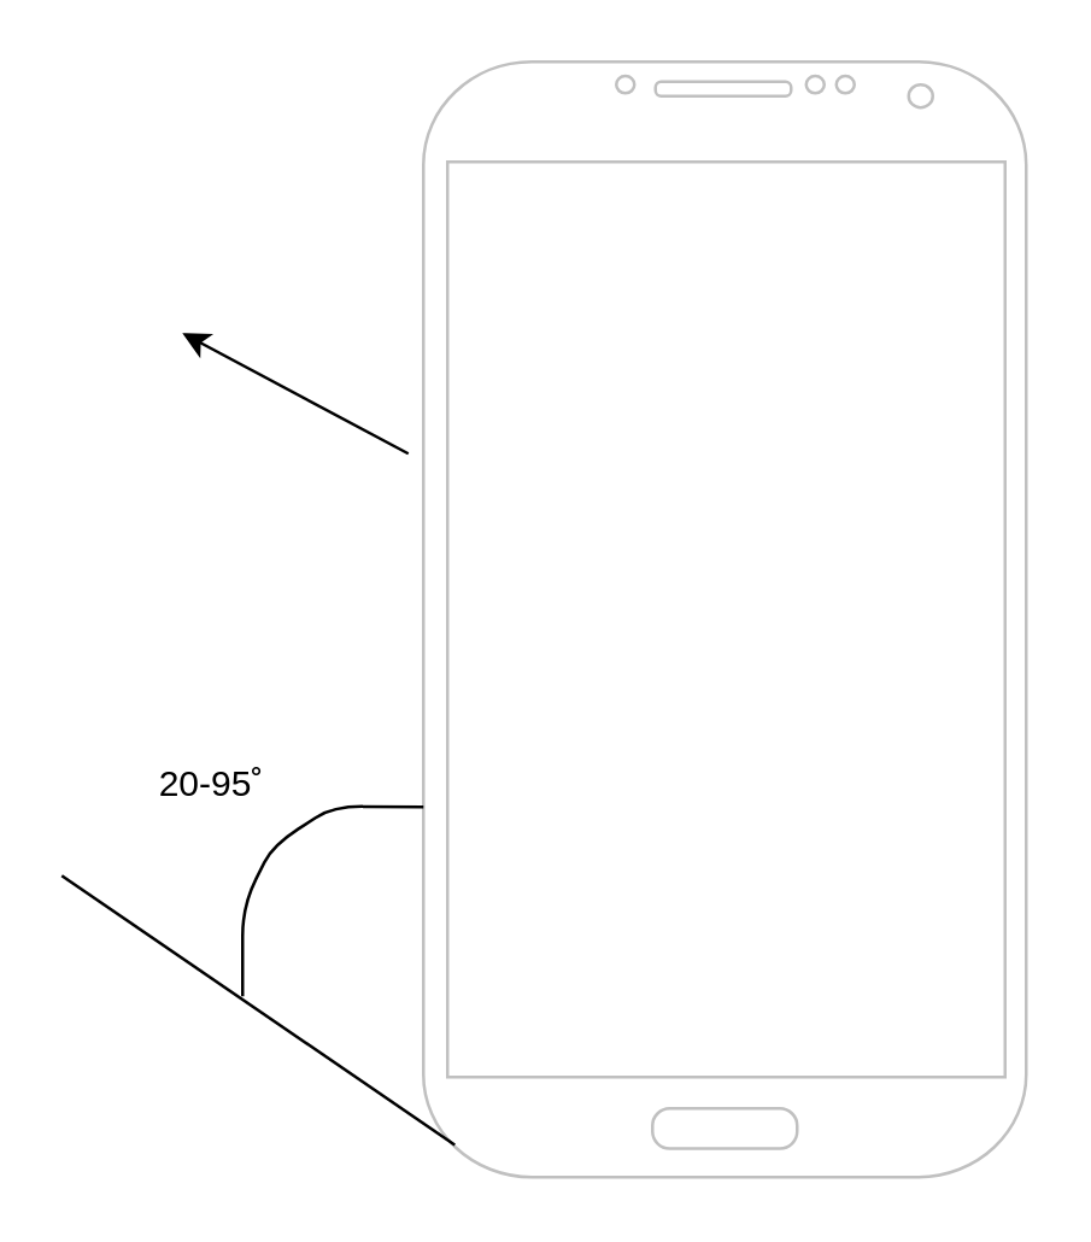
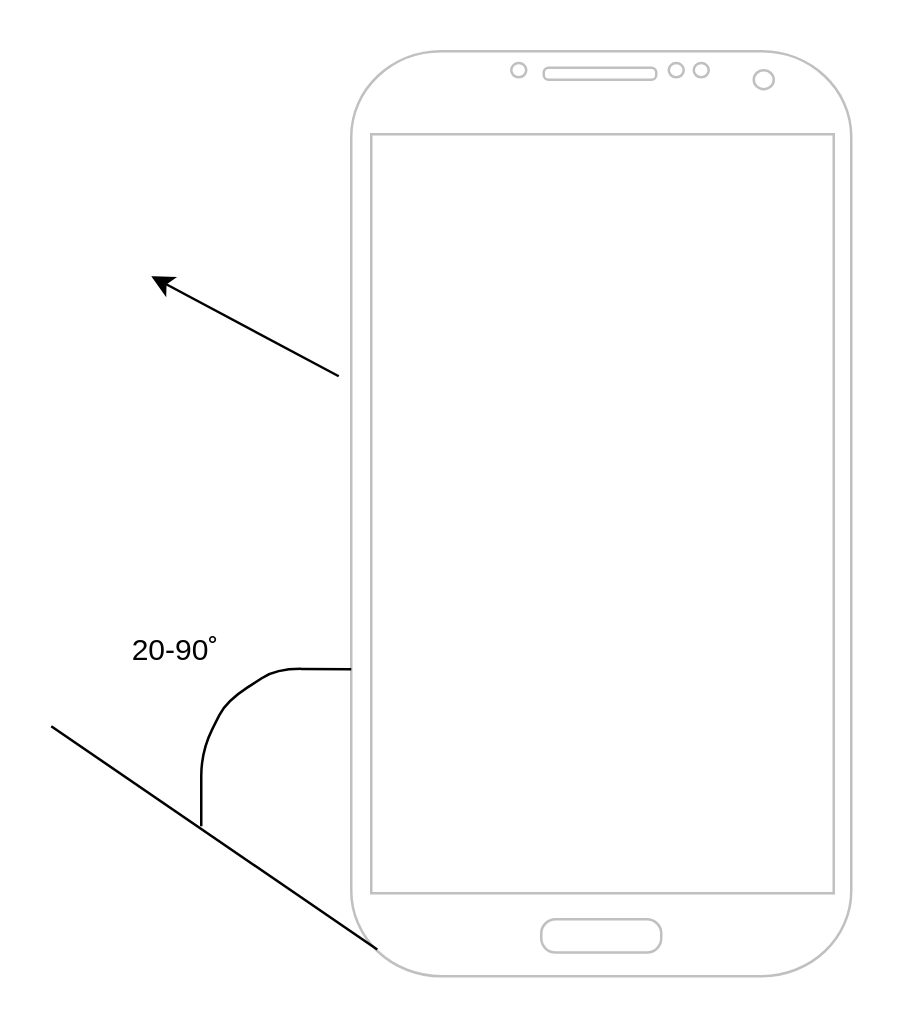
  <mxCell id="0" />
  <mxCell id="1" parent="0" />
  <mxCell id="2" value="" style="verticalLabelPosition=bottom;verticalAlign=top;html=1;shadow=0;dashed=0;strokeWidth=1;shape=mxgraph.android.phone2;strokeColor=#c0c0c0;" vertex="1" parent="1"><mxGeometry x="140" y="20" width="200" height="370" as="geometry" /></mxCell>
  <mxCell id="3" value="" style="endArrow=none;html=1;exitX=0.052;exitY=0.971;exitDx=0;exitDy=0;exitPerimeter=0;" edge="1" parent="1" source="2"><mxGeometry width="50" height="50" relative="1" as="geometry"><mxPoint x="50" y="360" as="sourcePoint" /><mxPoint x="20" y="290" as="targetPoint" /></mxGeometry></mxCell>
  <mxCell id="4" value="" style="endArrow=none;html=1;entryX=0;entryY=0.668;entryDx=0;entryDy=0;entryPerimeter=0;" edge="1" parent="1" target="2"><mxGeometry width="50" height="50" relative="1" as="geometry"><mxPoint x="80" y="330" as="sourcePoint" /><mxPoint x="120" y="260" as="targetPoint" /><Array as="points"><mxPoint x="80" y="300" /><mxPoint x="90" y="280" /><mxPoint x="110" y="267" /></Array></mxGeometry></mxCell>
- <mxCell id="5" value="20-95˚" style="text;html=1;strokeColor=none;fillColor=none;align=center;verticalAlign=middle;whiteSpace=wrap;rounded=0;" vertex="1" parent="1"><mxGeometry x="50" y="250" width="40" height="20" as="geometry" /></mxCell>
+ <mxCell id="5" value="20-90˚" style="text;html=1;strokeColor=none;fillColor=none;align=center;verticalAlign=middle;whiteSpace=wrap;rounded=0;" vertex="1" parent="1"><mxGeometry x="50" y="250" width="40" height="20" as="geometry" /></mxCell>
  <mxCell id="6" value="" style="endArrow=classic;html=1;" edge="1" parent="1"><mxGeometry width="50" height="50" relative="1" as="geometry"><mxPoint x="135" y="150" as="sourcePoint" /><mxPoint x="60" y="110" as="targetPoint" /></mxGeometry></mxCell>
